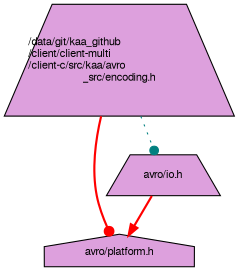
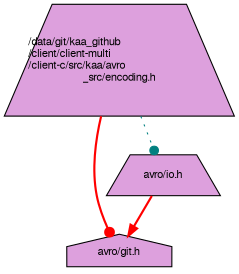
  digraph {
    node [color=black fillcolor=plum fontname=FreeSans fontsize=10 shape=trapezium style=filled]
    edge [color=red fontname=FreeSans fontsize=10 labelfontname=FreeSans labelfontsize=10 style=bold arrowhead=dot]
    n1 [fontcolor=black height=0.2 label="/data/git/kaa_github\l/client/client-multi\l/client-c/src/kaa/avro\l_src/encoding.h" width=0.4]
-   n2 [height=0.2 label="avro/platform.h" shape=house width=0.4]
+   n2 [height=0.2 label="avro/git.h" shape=house width=0.4]
    n3 [height=0.2 label="avro/io.h" width=0.4]
    n1 -> n2
    n1 -> n3 [color=teal style=dotted]
    n3 -> n2 [arrowhead=normal]
  }
